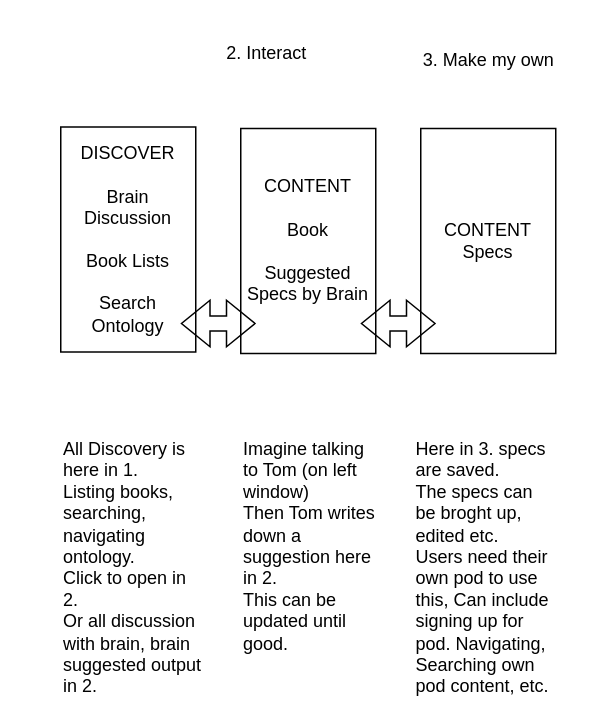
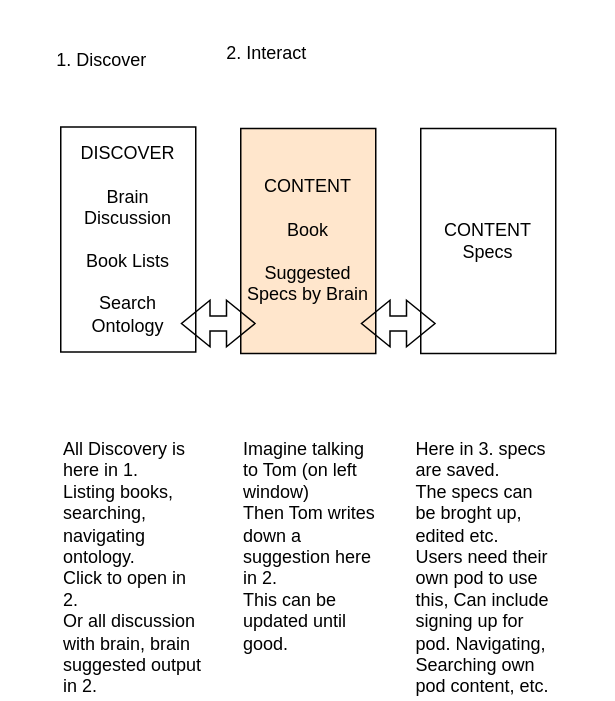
  <mxCell id="0" />
  <mxCell id="1" parent="0" />
  <mxCell id="2" value="&lt;div&gt;DISCOVER&lt;/div&gt;&lt;div&gt;&lt;br&gt;&lt;/div&gt;Brain Discussion&lt;div&gt;&lt;br&gt;&lt;/div&gt;&lt;div&gt;Book Lists&lt;/div&gt;&lt;div&gt;&lt;br&gt;&lt;/div&gt;&lt;div&gt;Search&lt;/div&gt;&lt;div&gt;Ontology&lt;/div&gt;" style="rounded=0;whiteSpace=wrap;html=1;" vertex="1" parent="1"><mxGeometry x="40" y="84" width="90" height="150" as="geometry" /></mxCell>
- <mxCell id="3" value="CONTENT&lt;div&gt;&lt;br&gt;&lt;/div&gt;&lt;div&gt;Book&lt;/div&gt;&lt;div&gt;&lt;br&gt;&lt;/div&gt;&lt;div&gt;Suggested Specs by Brain&lt;/div&gt;" style="rounded=0;whiteSpace=wrap;html=1;" vertex="1" parent="1"><mxGeometry x="160" y="85" width="90" height="150" as="geometry" /></mxCell>
+ <mxCell id="3" value="CONTENT&lt;div&gt;&lt;br&gt;&lt;/div&gt;&lt;div&gt;Book&lt;/div&gt;&lt;div&gt;&lt;br&gt;&lt;/div&gt;&lt;div&gt;Suggested Specs by Brain&lt;/div&gt;" style="rounded=0;whiteSpace=wrap;html=1;fillColor=#ffe6cc;" vertex="1" parent="1"><mxGeometry x="160" y="85" width="90" height="150" as="geometry" /></mxCell>
  <mxCell id="4" value="CONTENT&lt;div&gt;Specs&lt;/div&gt;" style="rounded=0;whiteSpace=wrap;html=1;" vertex="1" parent="1"><mxGeometry x="280" y="85" width="90" height="150" as="geometry" /></mxCell>
  <mxCell id="5" value="" style="shape=flexArrow;endArrow=classic;startArrow=classic;html=1;rounded=0;" edge="1" parent="1"><mxGeometry width="100" height="100" relative="1" as="geometry"><mxPoint x="120" y="215" as="sourcePoint" /><mxPoint x="170" y="215" as="targetPoint" /></mxGeometry></mxCell>
  <mxCell id="6" value="" style="shape=flexArrow;endArrow=classic;startArrow=classic;html=1;rounded=0;" edge="1" parent="1"><mxGeometry width="100" height="100" relative="1" as="geometry"><mxPoint x="240" y="215" as="sourcePoint" /><mxPoint x="290" y="215" as="targetPoint" /></mxGeometry></mxCell>
+ <mxCell id="7" value="1. Discover" style="text;strokeColor=none;align=center;fillColor=none;html=1;verticalAlign=middle;whiteSpace=wrap;rounded=0;" vertex="1" parent="1"><mxGeometry x="20" y="25" width="95" height="30" as="geometry" /></mxCell>
  <mxCell id="8" value="2. Interact" style="text;strokeColor=none;align=center;fillColor=none;html=1;verticalAlign=middle;whiteSpace=wrap;rounded=0;" vertex="1" parent="1"><mxGeometry x="130" y="20" width="95" height="30" as="geometry" /></mxCell>
- <mxCell id="9" value="3. Make my own" style="text;strokeColor=none;align=center;fillColor=none;html=1;verticalAlign=middle;whiteSpace=wrap;rounded=0;" vertex="1" parent="1"><mxGeometry x="262.5" y="25" width="125" height="30" as="geometry" /></mxCell>
  <mxCell id="10" value="Imagine talking to Tom (on left window)&lt;div&gt;Then Tom writes down a suggestion here in 2.&lt;/div&gt;&lt;div&gt;This can be updated until good.&lt;/div&gt;" style="text;strokeColor=none;align=left;fillColor=none;html=1;verticalAlign=top;whiteSpace=wrap;rounded=0;" vertex="1" parent="1"><mxGeometry x="160" y="285" width="95" height="30" as="geometry" /></mxCell>
  <mxCell id="11" value="&lt;div&gt;Here in 3. specs are saved.&lt;/div&gt;&lt;div&gt;The specs can be broght up, edited etc.&lt;/div&gt;&lt;div&gt;Users need their own pod to use this, Can include signing up for pod. Navigating, Searching own pod content, etc.&lt;/div&gt;" style="text;strokeColor=none;align=left;fillColor=none;html=1;verticalAlign=top;whiteSpace=wrap;rounded=0;" vertex="1" parent="1"><mxGeometry x="275" y="285" width="95" height="30" as="geometry" /></mxCell>
  <mxCell id="12" value="&lt;div&gt;All Discovery is here in 1.&lt;/div&gt;&lt;div&gt;Listing books, searching, navigating ontology.&lt;/div&gt;&lt;div&gt;Click to open in 2.&lt;/div&gt;&lt;div&gt;Or all discussion with brain, brain suggested output in 2.&lt;/div&gt;" style="text;strokeColor=none;align=left;fillColor=none;html=1;verticalAlign=top;whiteSpace=wrap;rounded=0;" vertex="1" parent="1"><mxGeometry x="40" y="285" width="95" height="30" as="geometry" /></mxCell>
